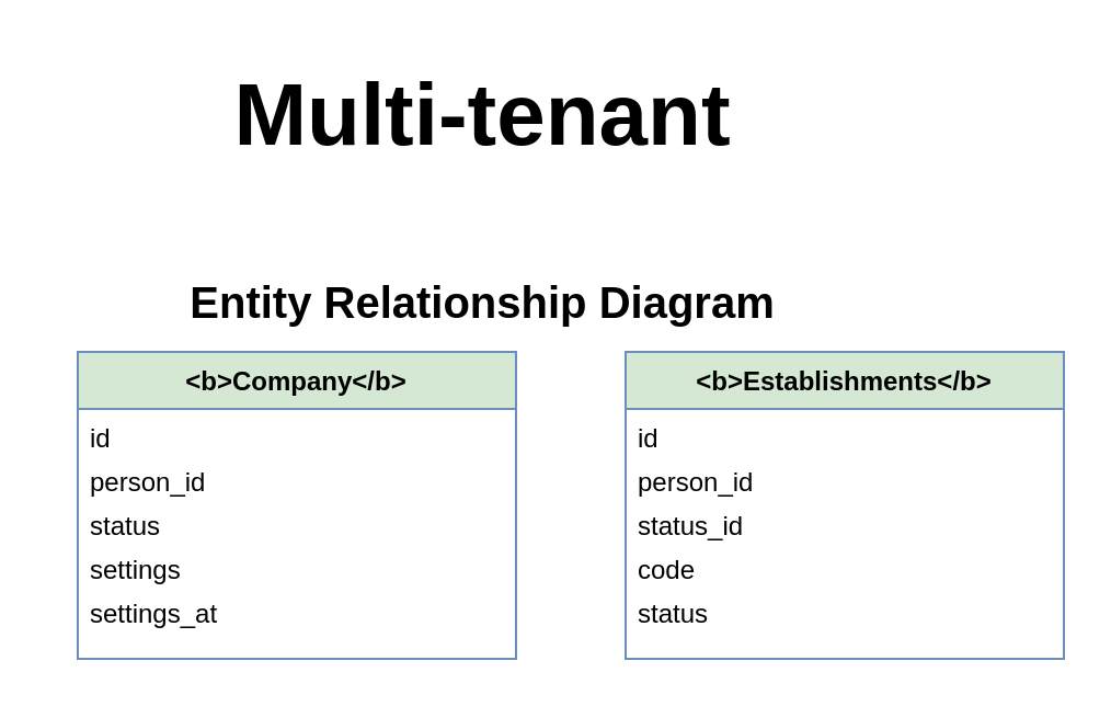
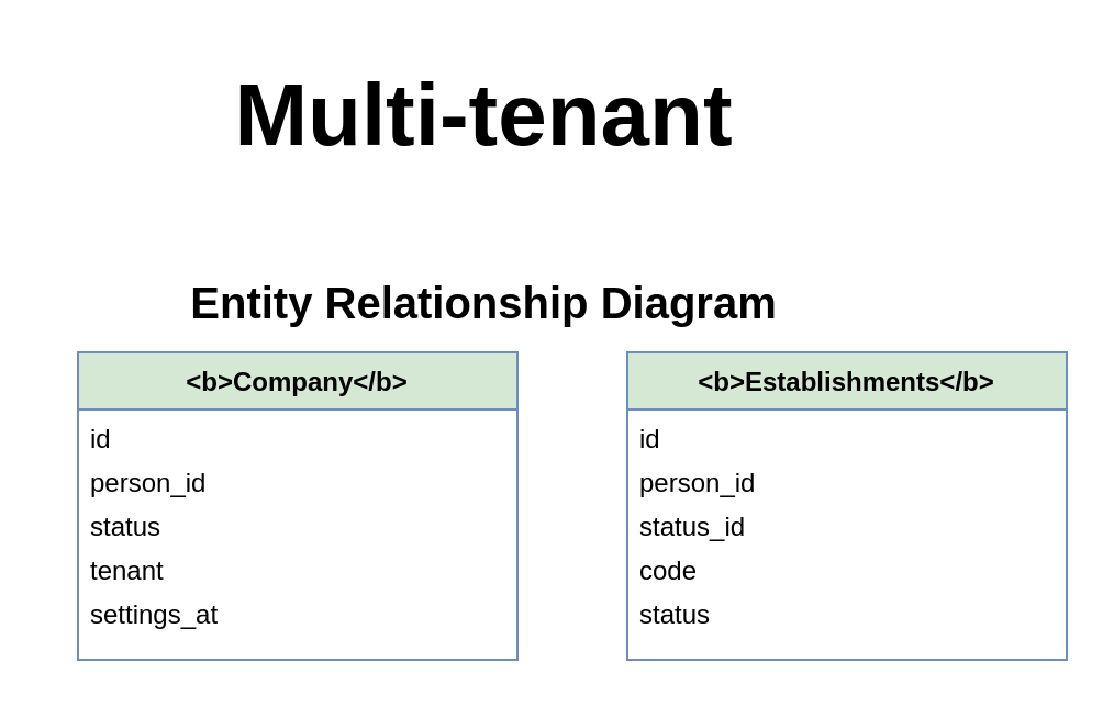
  <mxCell id="0" />
  <mxCell id="1" parent="0" />
  <mxCell id="2" value="&lt;h1&gt;Multi-tenant&lt;/h1&gt;&lt;br/&gt;Entity Relationship Diagram" style="text;html=1;strokeColor=none;fillColor=none;align=center;verticalAlign=middle;whiteSpace=wrap;rounded=0;fontSize=20;fontStyle=1" vertex="1" parent="1"><mxGeometry x="20" y="20" width="400" height="60" as="geometry" /></mxCell>
  <mxCell id="3" value="&lt;b&gt;Company&lt;/b&gt;" style="swimlane;fontStyle=1;align=center;verticalAlign=top;childLayout=stackLayout;horizontal=1;startSize=26;horizontalStack=0;resizeParent=1;resizeParentMax=0;resizeLast=0;collapsible=1;marginBottom=0;fillColor=#D5E8D4;strokeColor=#6c8ebf;" vertex="1" parent="1"><mxGeometry x="35" y="135" width="200" height="140" as="geometry" /></mxCell>
  <mxCell id="4" value="id" style="text;align=left;verticalAlign=top;spacingLeft=4;spacingRight=4;overflow=hidden;rotatable=0;points=[[0,0.5],[1,0.5]];portConstraint=eastwest;" vertex="1" parent="3"><mxGeometry y="26" width="200" height="20" as="geometry" /></mxCell>
  <mxCell id="5" value="person_id" style="text;align=left;verticalAlign=top;spacingLeft=4;spacingRight=4;overflow=hidden;rotatable=0;points=[[0,0.5],[1,0.5]];portConstraint=eastwest;" vertex="1" parent="3"><mxGeometry y="46" width="200" height="20" as="geometry" /></mxCell>
  <mxCell id="6" value="status" style="text;align=left;verticalAlign=top;spacingLeft=4;spacingRight=4;overflow=hidden;rotatable=0;points=[[0,0.5],[1,0.5]];portConstraint=eastwest;" vertex="1" parent="3"><mxGeometry y="66" width="200" height="20" as="geometry" /></mxCell>
- <mxCell id="7" value="settings" style="text;align=left;verticalAlign=top;spacingLeft=4;spacingRight=4;overflow=hidden;rotatable=0;points=[[0,0.5],[1,0.5]];portConstraint=eastwest;" vertex="1" parent="3"><mxGeometry y="86" width="200" height="20" as="geometry" /></mxCell>
+ <mxCell id="7" value="tenant" style="text;align=left;verticalAlign=top;spacingLeft=4;spacingRight=4;overflow=hidden;rotatable=0;points=[[0,0.5],[1,0.5]];portConstraint=eastwest;" vertex="1" parent="3"><mxGeometry y="86" width="200" height="20" as="geometry" /></mxCell>
  <mxCell id="8" value="settings_at" style="text;align=left;verticalAlign=top;spacingLeft=4;spacingRight=4;overflow=hidden;rotatable=0;points=[[0,0.5],[1,0.5]];portConstraint=eastwest;" vertex="1" parent="3"><mxGeometry y="106" width="200" height="20" as="geometry" /></mxCell>
  <mxCell id="9" value="&lt;b&gt;Establishments&lt;/b&gt;" style="swimlane;fontStyle=1;align=center;verticalAlign=top;childLayout=stackLayout;horizontal=1;startSize=26;horizontalStack=0;resizeParent=1;resizeParentMax=0;resizeLast=0;collapsible=1;marginBottom=0;fillColor=#D5E8D4;strokeColor=#6c8ebf;" vertex="1" parent="1"><mxGeometry x="285" y="135" width="200" height="140" as="geometry" /></mxCell>
  <mxCell id="10" value="id" style="text;align=left;verticalAlign=top;spacingLeft=4;spacingRight=4;overflow=hidden;rotatable=0;points=[[0,0.5],[1,0.5]];portConstraint=eastwest;" vertex="1" parent="9"><mxGeometry y="26" width="200" height="20" as="geometry" /></mxCell>
  <mxCell id="11" value="person_id" style="text;align=left;verticalAlign=top;spacingLeft=4;spacingRight=4;overflow=hidden;rotatable=0;points=[[0,0.5],[1,0.5]];portConstraint=eastwest;" vertex="1" parent="9"><mxGeometry y="46" width="200" height="20" as="geometry" /></mxCell>
  <mxCell id="12" value="status_id" style="text;align=left;verticalAlign=top;spacingLeft=4;spacingRight=4;overflow=hidden;rotatable=0;points=[[0,0.5],[1,0.5]];portConstraint=eastwest;" vertex="1" parent="9"><mxGeometry y="66" width="200" height="20" as="geometry" /></mxCell>
  <mxCell id="13" value="code" style="text;align=left;verticalAlign=top;spacingLeft=4;spacingRight=4;overflow=hidden;rotatable=0;points=[[0,0.5],[1,0.5]];portConstraint=eastwest;" vertex="1" parent="9"><mxGeometry y="86" width="200" height="20" as="geometry" /></mxCell>
  <mxCell id="14" value="status" style="text;align=left;verticalAlign=top;spacingLeft=4;spacingRight=4;overflow=hidden;rotatable=0;points=[[0,0.5],[1,0.5]];portConstraint=eastwest;" vertex="1" parent="9"><mxGeometry y="106" width="200" height="20" as="geometry" /></mxCell>
